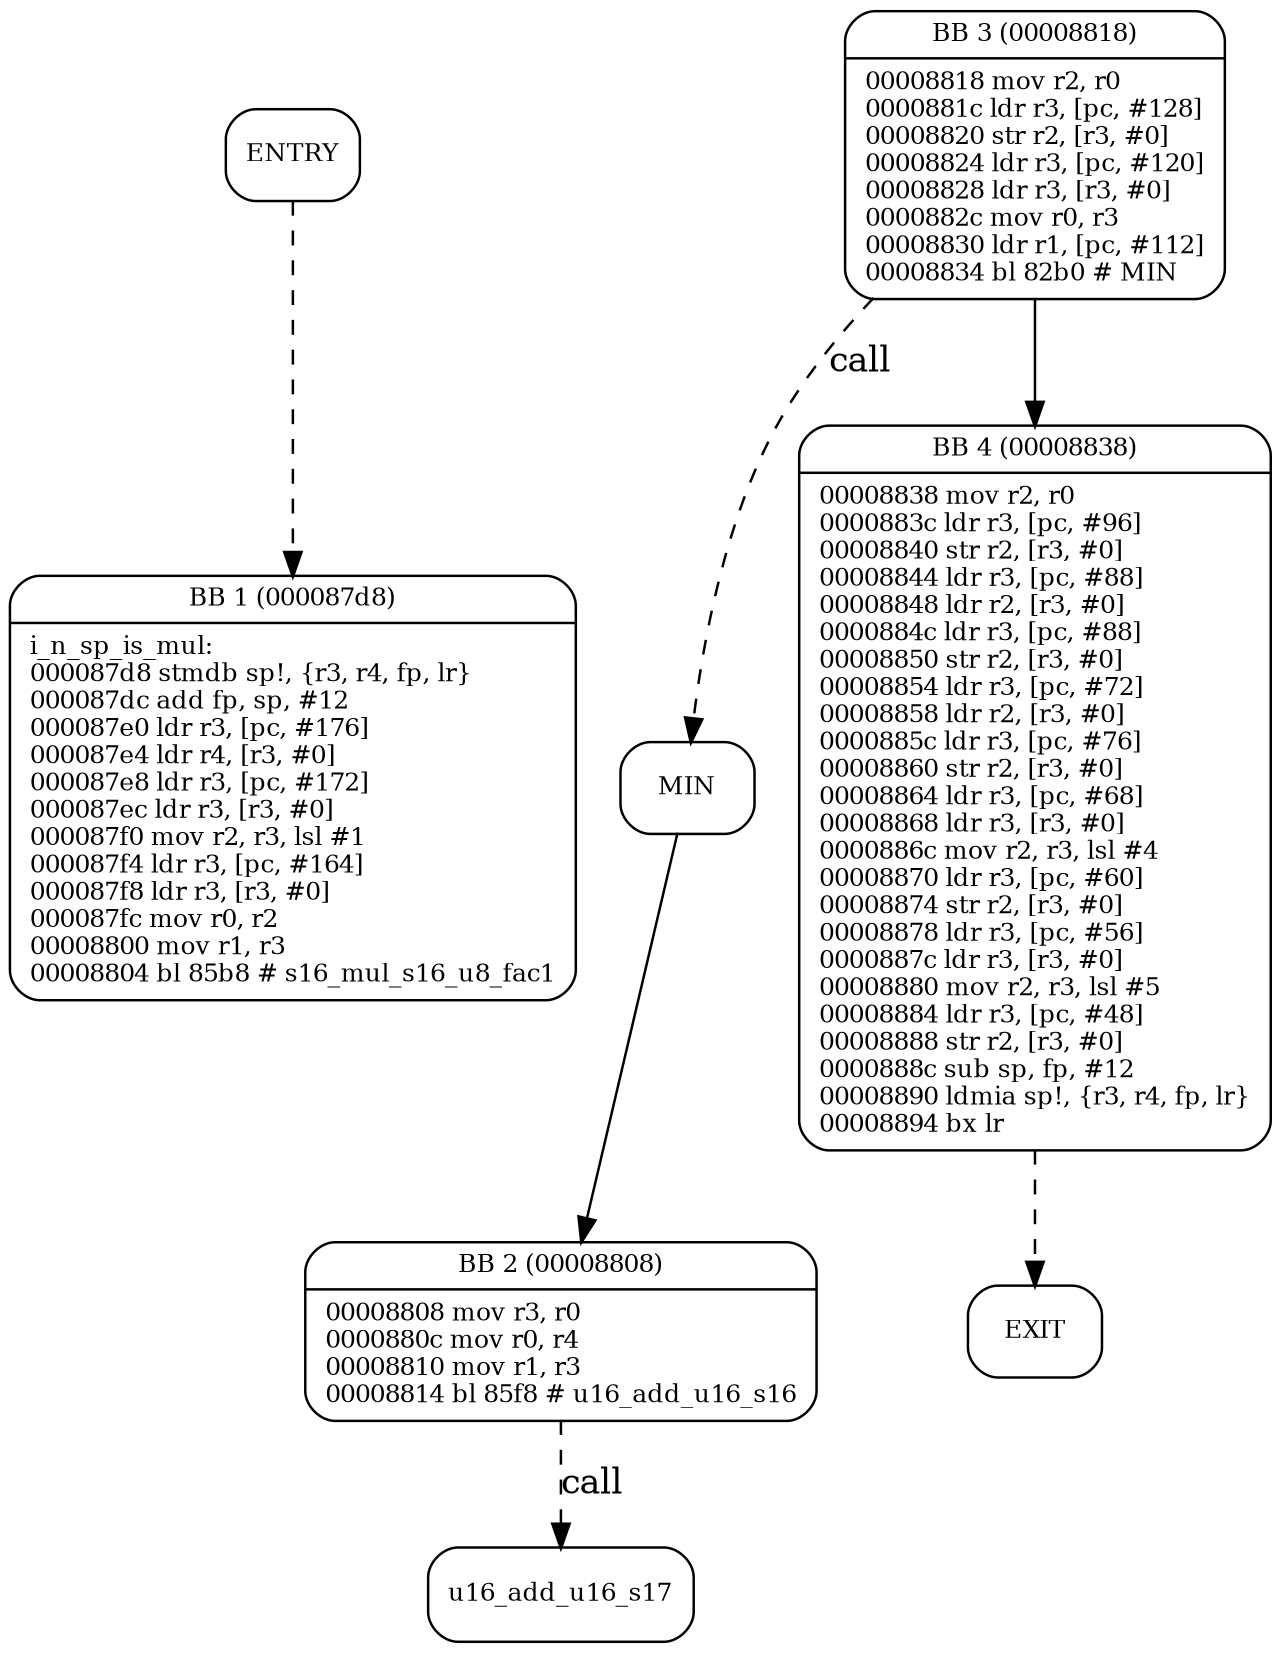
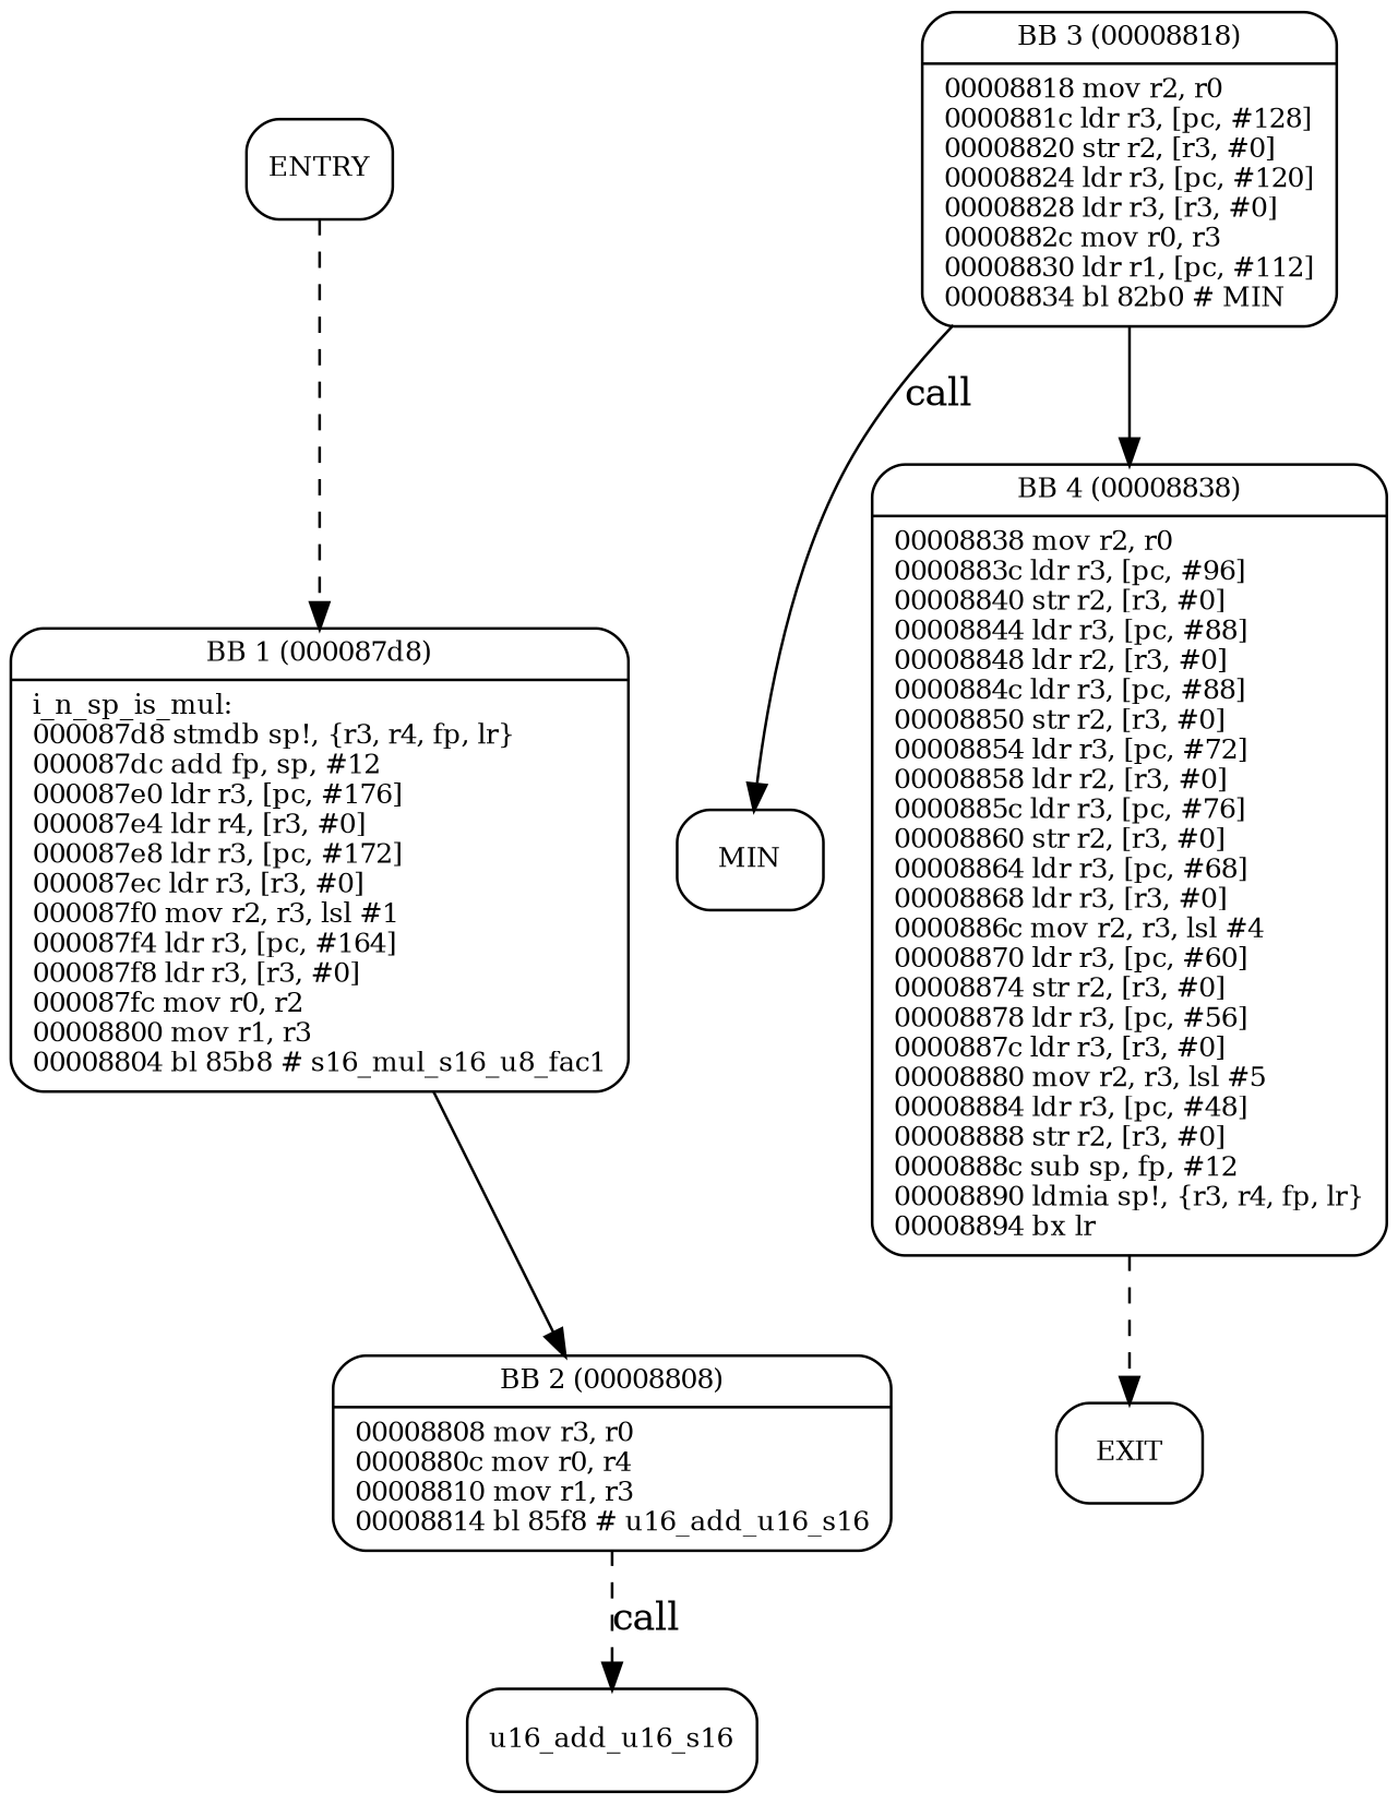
  digraph {
    node [fontsize=10 labeljust=l shape=Mrecord]
    edge [style=dashed weight=1]
    n1 [label=ENTRY]
    n2 [label="{BB 1 (000087d8) | i_n_sp_is_mul:\l000087d8    stmdb sp!, \{r3, r4, fp, lr\}\l000087dc    add fp, sp, #12\l000087e0    ldr r3, [pc, #176]\l000087e4    ldr r4, [r3, #0]\l000087e8    ldr r3, [pc, #172]\l000087ec    ldr r3, [r3, #0]\l000087f0    mov r2, r3, lsl #1\l000087f4    ldr r3, [pc, #164]\l000087f8    ldr r3, [r3, #0]\l000087fc    mov r0, r2\l00008800    mov r1, r3\l00008804    bl 85b8    # s16_mul_s16_u8_fac1\l }"]
    n3 [label="{BB 2 (00008808) | 00008808    mov r3, r0\l0000880c    mov r0, r4\l00008810    mov r1, r3\l00008814    bl 85f8    # u16_add_u16_s16\l }"]
-   n4 [label=u16_add_u16_s17]
+   n4 [label=u16_add_u16_s16]
    n5 [label="{BB 3 (00008818) | 00008818    mov r2, r0\l0000881c    ldr r3, [pc, #128]\l00008820    str r2, [r3, #0]\l00008824    ldr r3, [pc, #120]\l00008828    ldr r3, [r3, #0]\l0000882c    mov r0, r3\l00008830    ldr r1, [pc, #112]\l00008834    bl 82b0    # MIN\l }"]
    n6 [label=MIN]
    n7 [label="{BB 4 (00008838) | 00008838    mov r2, r0\l0000883c    ldr r3, [pc, #96]\l00008840    str r2, [r3, #0]\l00008844    ldr r3, [pc, #88]\l00008848    ldr r2, [r3, #0]\l0000884c    ldr r3, [pc, #88]\l00008850    str r2, [r3, #0]\l00008854    ldr r3, [pc, #72]\l00008858    ldr r2, [r3, #0]\l0000885c    ldr r3, [pc, #76]\l00008860    str r2, [r3, #0]\l00008864    ldr r3, [pc, #68]\l00008868    ldr r3, [r3, #0]\l0000886c    mov r2, r3, lsl #4\l00008870    ldr r3, [pc, #60]\l00008874    str r2, [r3, #0]\l00008878    ldr r3, [pc, #56]\l0000887c    ldr r3, [r3, #0]\l00008880    mov r2, r3, lsl #5\l00008884    ldr r3, [pc, #48]\l00008888    str r2, [r3, #0]\l0000888c    sub sp, fp, #12\l00008890    ldmia sp!, \{r3, r4, fp, lr\}\l00008894    bx lr\l }"]
    n8 [label=EXIT]
    n1 -> n2
-   n6 -> n3 [weight=4 style=""]
+   n2 -> n3 [weight=4 style=""]
    n3 -> n4 [label=call]
-   n5 -> n6 [label=call]
+   n5 -> n6 [label=call style=solid]
    n5 -> n7 [weight=4 style=""]
    n7 -> n8
  }
